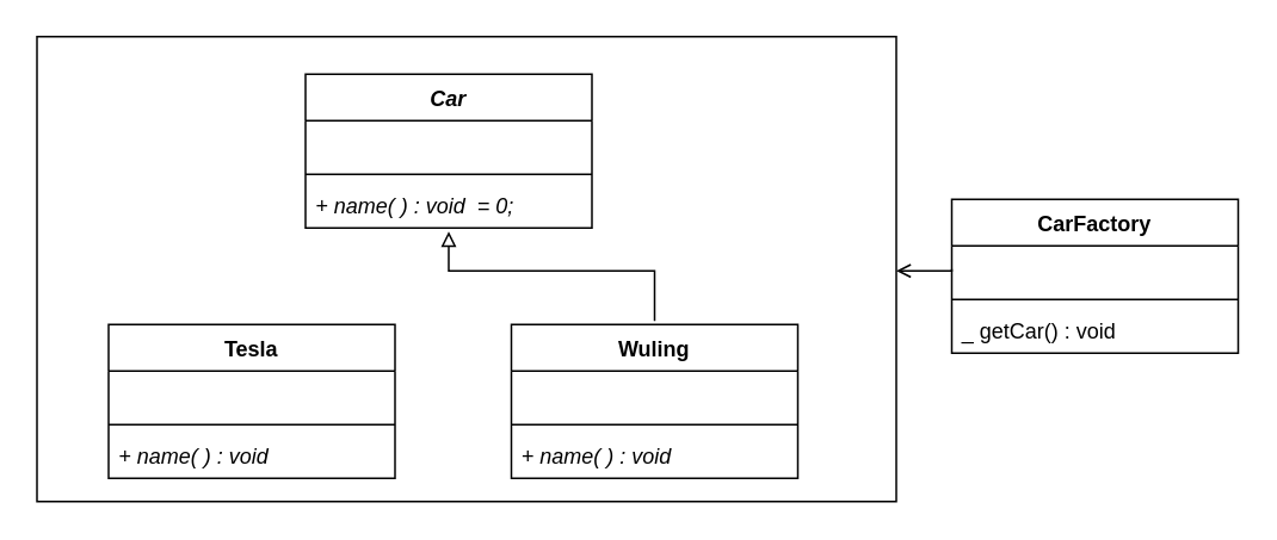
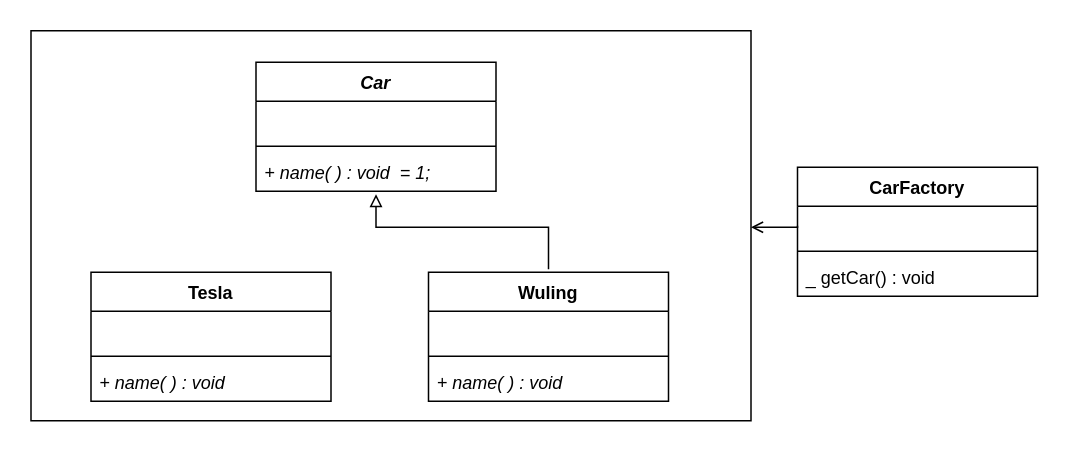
  <mxCell id="0" />
  <mxCell id="1" parent="0" />
  <mxCell id="2" value="" style="html=1;" vertex="1" parent="1"><mxGeometry x="20" y="20" width="480" height="260" as="geometry" /></mxCell>
  <mxCell id="3" value="Car" style="swimlane;fontStyle=3;align=center;verticalAlign=top;childLayout=stackLayout;horizontal=1;startSize=26;horizontalStack=0;resizeParent=1;resizeParentMax=0;resizeLast=0;collapsible=1;marginBottom=0;labelBackgroundColor=none;" vertex="1" parent="1"><mxGeometry x="170" y="41" width="160" height="86" as="geometry" /></mxCell>
  <mxCell id="4" value=" " style="text;strokeColor=none;fillColor=none;align=left;verticalAlign=top;spacingLeft=4;spacingRight=4;overflow=hidden;rotatable=0;points=[[0,0.5],[1,0.5]];portConstraint=eastwest;labelBackgroundColor=none;" vertex="1" parent="3"><mxGeometry y="26" width="160" height="26" as="geometry" /></mxCell>
  <mxCell id="5" value="" style="line;strokeWidth=1;fillColor=none;align=left;verticalAlign=middle;spacingTop=-1;spacingLeft=3;spacingRight=3;rotatable=0;labelPosition=right;points=[];portConstraint=eastwest;labelBackgroundColor=none;" vertex="1" parent="3"><mxGeometry y="52" width="160" height="8" as="geometry" /></mxCell>
- <mxCell id="6" value="+ name( ) : void  = 0; " style="text;strokeColor=none;fillColor=none;align=left;verticalAlign=top;spacingLeft=4;spacingRight=4;overflow=hidden;rotatable=0;points=[[0,0.5],[1,0.5]];portConstraint=eastwest;labelBackgroundColor=none;fontStyle=2" vertex="1" parent="3"><mxGeometry y="60" width="160" height="26" as="geometry" /></mxCell>
+ <mxCell id="6" value="+ name( ) : void  = 1; " style="text;strokeColor=none;fillColor=none;align=left;verticalAlign=top;spacingLeft=4;spacingRight=4;overflow=hidden;rotatable=0;points=[[0,0.5],[1,0.5]];portConstraint=eastwest;labelBackgroundColor=none;fontStyle=2" vertex="1" parent="3"><mxGeometry y="60" width="160" height="26" as="geometry" /></mxCell>
  <mxCell id="7" value="Tesla" style="swimlane;fontStyle=1;align=center;verticalAlign=top;childLayout=stackLayout;horizontal=1;startSize=26;horizontalStack=0;resizeParent=1;resizeParentMax=0;resizeLast=0;collapsible=1;marginBottom=0;labelBackgroundColor=none;" vertex="1" parent="1"><mxGeometry x="60" y="181" width="160" height="86" as="geometry"><mxRectangle x="260" y="250" width="70" height="30" as="alternateBounds" /></mxGeometry></mxCell>
  <mxCell id="8" value=" " style="text;strokeColor=none;fillColor=none;align=left;verticalAlign=top;spacingLeft=4;spacingRight=4;overflow=hidden;rotatable=0;points=[[0,0.5],[1,0.5]];portConstraint=eastwest;labelBackgroundColor=none;" vertex="1" parent="7"><mxGeometry y="26" width="160" height="26" as="geometry" /></mxCell>
  <mxCell id="9" value="" style="line;strokeWidth=1;fillColor=none;align=left;verticalAlign=middle;spacingTop=-1;spacingLeft=3;spacingRight=3;rotatable=0;labelPosition=right;points=[];portConstraint=eastwest;labelBackgroundColor=none;" vertex="1" parent="7"><mxGeometry y="52" width="160" height="8" as="geometry" /></mxCell>
  <mxCell id="10" value="+ name( ) : void" style="text;strokeColor=none;fillColor=none;align=left;verticalAlign=top;spacingLeft=4;spacingRight=4;overflow=hidden;rotatable=0;points=[[0,0.5],[1,0.5]];portConstraint=eastwest;labelBackgroundColor=none;fontStyle=2" vertex="1" parent="7"><mxGeometry y="60" width="160" height="26" as="geometry" /></mxCell>
  <mxCell id="11" style="edgeStyle=orthogonalEdgeStyle;rounded=0;orthogonalLoop=1;jettySize=auto;html=1;exitX=0.5;exitY=0;exitDx=0;exitDy=0;endArrow=block;endFill=0;" edge="1" parent="1"><mxGeometry relative="1" as="geometry"><mxPoint x="365" y="179" as="sourcePoint" /><mxPoint x="250" y="129" as="targetPoint" /><Array as="points"><mxPoint x="365" y="151" /><mxPoint x="250" y="151" /></Array></mxGeometry></mxCell>
  <mxCell id="12" value="Wuling" style="swimlane;fontStyle=1;align=center;verticalAlign=top;childLayout=stackLayout;horizontal=1;startSize=26;horizontalStack=0;resizeParent=1;resizeParentMax=0;resizeLast=0;collapsible=1;marginBottom=0;labelBackgroundColor=none;" vertex="1" parent="1"><mxGeometry x="285" y="181" width="160" height="86" as="geometry"><mxRectangle x="260" y="250" width="70" height="30" as="alternateBounds" /></mxGeometry></mxCell>
  <mxCell id="13" value=" " style="text;strokeColor=none;fillColor=none;align=left;verticalAlign=top;spacingLeft=4;spacingRight=4;overflow=hidden;rotatable=0;points=[[0,0.5],[1,0.5]];portConstraint=eastwest;labelBackgroundColor=none;" vertex="1" parent="12"><mxGeometry y="26" width="160" height="26" as="geometry" /></mxCell>
  <mxCell id="14" value="" style="line;strokeWidth=1;fillColor=none;align=left;verticalAlign=middle;spacingTop=-1;spacingLeft=3;spacingRight=3;rotatable=0;labelPosition=right;points=[];portConstraint=eastwest;labelBackgroundColor=none;" vertex="1" parent="12"><mxGeometry y="52" width="160" height="8" as="geometry" /></mxCell>
  <mxCell id="15" value="+ name( ) : void" style="text;strokeColor=none;fillColor=none;align=left;verticalAlign=top;spacingLeft=4;spacingRight=4;overflow=hidden;rotatable=0;points=[[0,0.5],[1,0.5]];portConstraint=eastwest;labelBackgroundColor=none;fontStyle=2" vertex="1" parent="12"><mxGeometry y="60" width="160" height="26" as="geometry" /></mxCell>
  <mxCell id="16" value="CarFactory" style="swimlane;fontStyle=1;align=center;verticalAlign=top;childLayout=stackLayout;horizontal=1;startSize=26;horizontalStack=0;resizeParent=1;resizeParentMax=0;resizeLast=0;collapsible=1;marginBottom=0;" vertex="1" parent="1"><mxGeometry x="531" y="111" width="160" height="86" as="geometry" /></mxCell>
  <mxCell id="17" value=" " style="text;strokeColor=none;fillColor=none;align=left;verticalAlign=top;spacingLeft=4;spacingRight=4;overflow=hidden;rotatable=0;points=[[0,0.5],[1,0.5]];portConstraint=eastwest;" vertex="1" parent="16"><mxGeometry y="26" width="160" height="26" as="geometry" /></mxCell>
  <mxCell id="18" value="" style="line;strokeWidth=1;fillColor=none;align=left;verticalAlign=middle;spacingTop=-1;spacingLeft=3;spacingRight=3;rotatable=0;labelPosition=right;points=[];portConstraint=eastwest;strokeColor=inherit;" vertex="1" parent="16"><mxGeometry y="52" width="160" height="8" as="geometry" /></mxCell>
  <mxCell id="19" value="_ getCar() : void " style="text;strokeColor=none;fillColor=none;align=left;verticalAlign=top;spacingLeft=4;spacingRight=4;overflow=hidden;rotatable=0;points=[[0,0.5],[1,0.5]];portConstraint=eastwest;" vertex="1" parent="16"><mxGeometry y="60" width="160" height="26" as="geometry" /></mxCell>
  <mxCell id="20" style="edgeStyle=orthogonalEdgeStyle;rounded=0;orthogonalLoop=1;jettySize=auto;html=1;exitX=0;exitY=0.5;exitDx=0;exitDy=0;startArrow=none;startFill=0;endArrow=open;endFill=0;" edge="1" parent="1" source="17" target="2"><mxGeometry relative="1" as="geometry"><Array as="points"><mxPoint x="531" y="151" /></Array></mxGeometry></mxCell>
